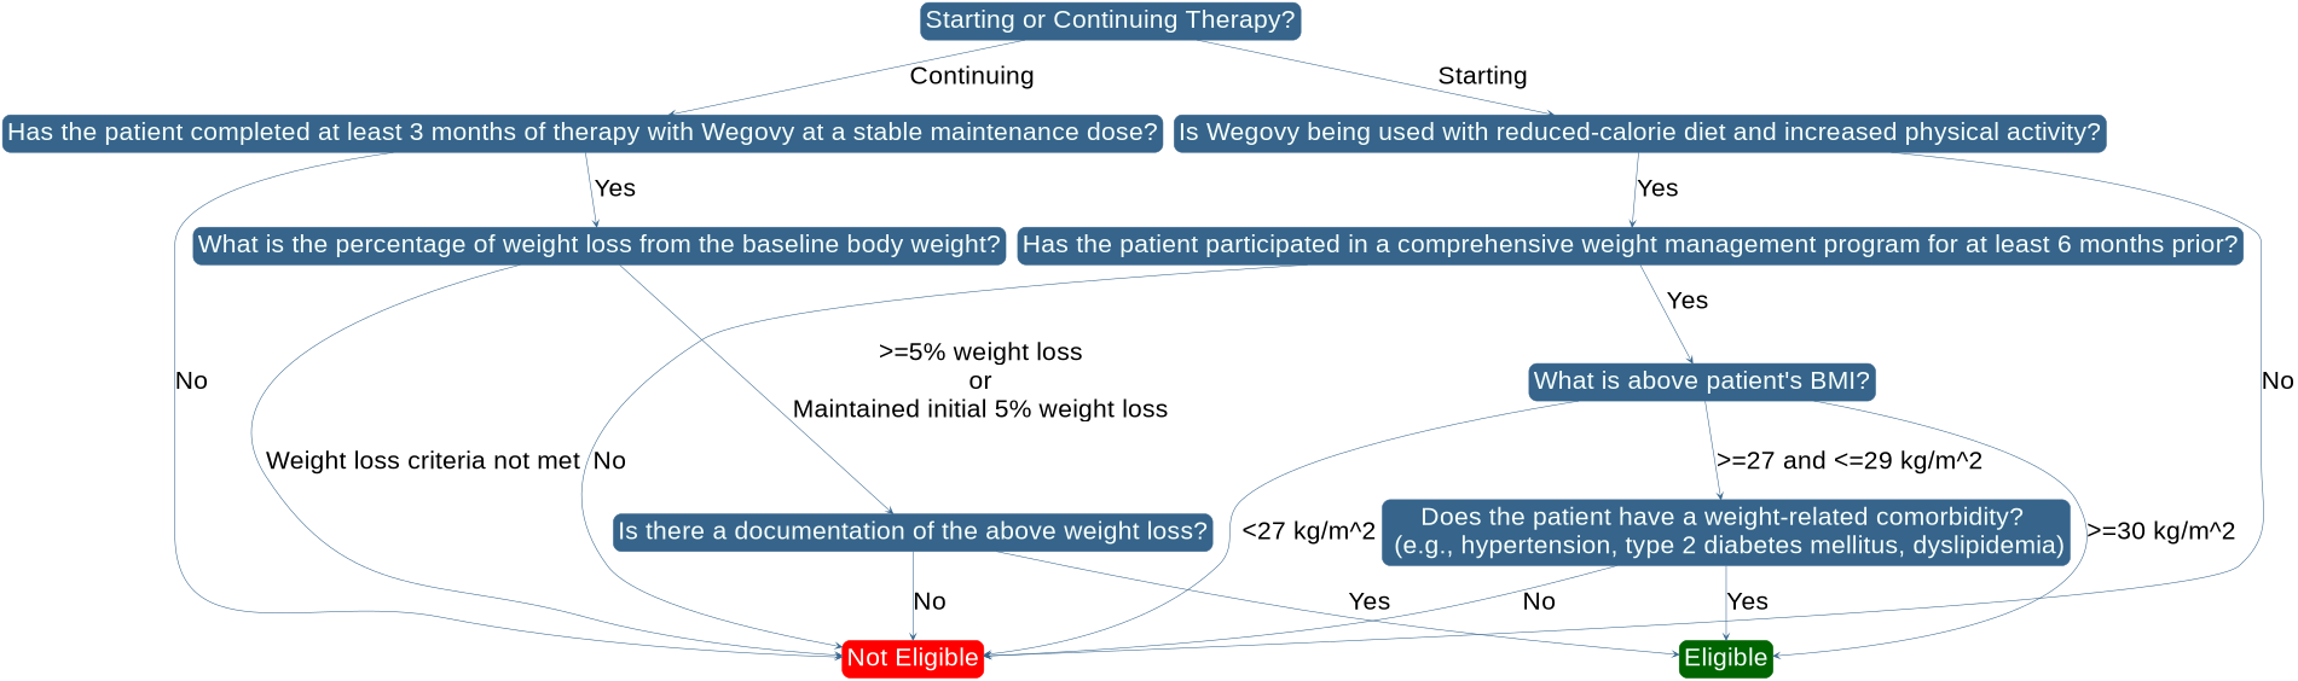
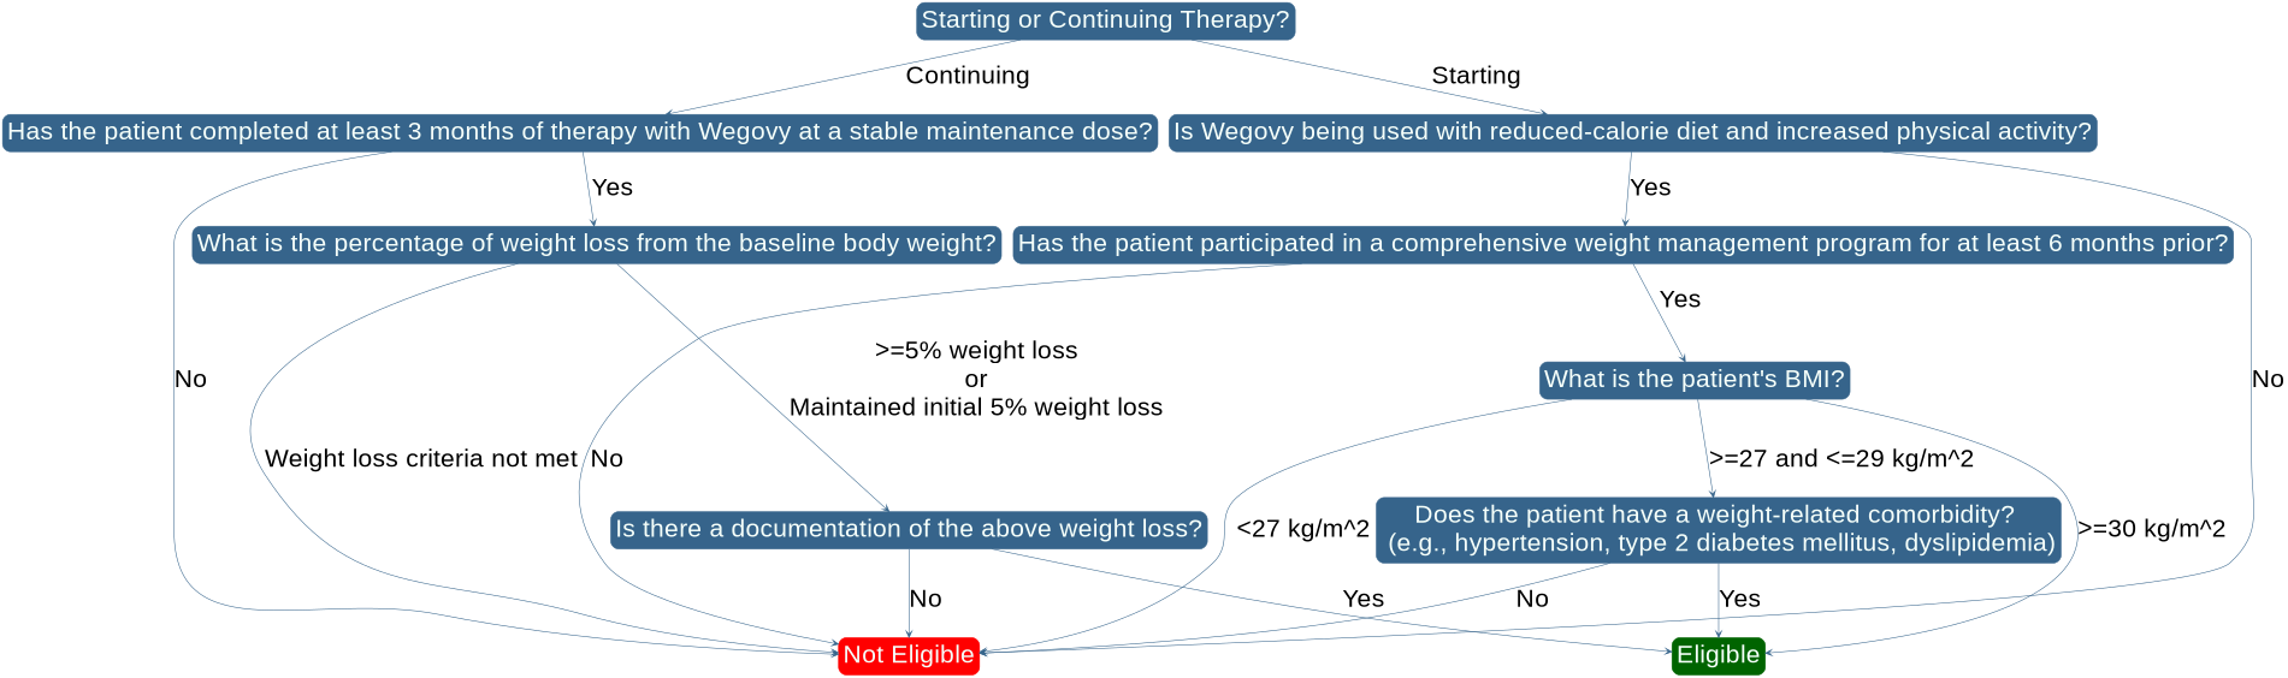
  digraph {
    ranksep=1
    node [color=steelblue4 fontcolor=mintcream fontname=Arial fontsize=40 margin=0.1 shape=box style="filled,rounded"]
    edge [arrowhead=vee color=steelblue4 fontname=Arial fontsize=40 weight=1]
    n1 [height=0.2 label="Is Wegovy being used with reduced-calorie diet and increased physical activity?" width=0.2]
    n2 [height=0.2 label="Has the patient completed at least 3 months of therapy with Wegovy at a stable maintenance dose?" width=0.2]
    n3 [height=0.2 label="Has the patient participated in a comprehensive weight management program for at least 6 months prior?" width=0.2]
    n4 [height=0.2 label="What is the percentage of weight loss from the baseline body weight?" width=0.2]
    n5 [height=0.2 label="Does the patient have a weight-related comorbidity? \n (e.g., hypertension, type 2 diabetes mellitus, dyslipidemia)" width=0.2]
    n6 [height=0.2 label="Is there a documentation of the above weight loss?" width=0.2]
    n7 [color=red height=0.2 label="Not Eligible" width=0.2]
    n8 [color=darkgreen height=0.2 label=Eligible width=0.2]
    n9 [height=0.2 label="Starting or Continuing Therapy?" width=0.2]
-   n10 [height=0.2 label="What is above patient's BMI?" width=0.2]
+   n10 [height=0.2 label="What is the patient's BMI?" width=0.2]
    subgraph sub_1 {
      rank=same
      n1
      n2
    }
    subgraph sub_2 {
      rank=same
      n3
      n4
    }
    subgraph sub_3 {
      rank=same
      n5
      n6
    }
    n1 -> n3 [label=Yes]
    n1 -> n7 [label=No]
    n2 -> n4 [label=Yes]
    n2 -> n7 [label=No]
    n3 -> n7 [label=No]
    n3 -> n10 [label=Yes]
    n4 -> n6 [label=">=5% weight loss\nor\nMaintained initial 5% weight loss"]
    n4 -> n7 [label="Weight loss criteria not met"]
    n5 -> n7 [label=No]
    n5 -> n8 [label=Yes]
    n6 -> n7 [label=No]
    n6 -> n8 [label=Yes]
    n9 -> n1 [label=Starting]
    n9 -> n2 [label=Continuing]
    n10 -> n5 [label=">=27 and <=29 kg/m^2"]
    n10 -> n7 [label="<27 kg/m^2"]
    n10 -> n8 [label=">=30 kg/m^2"]
  }
